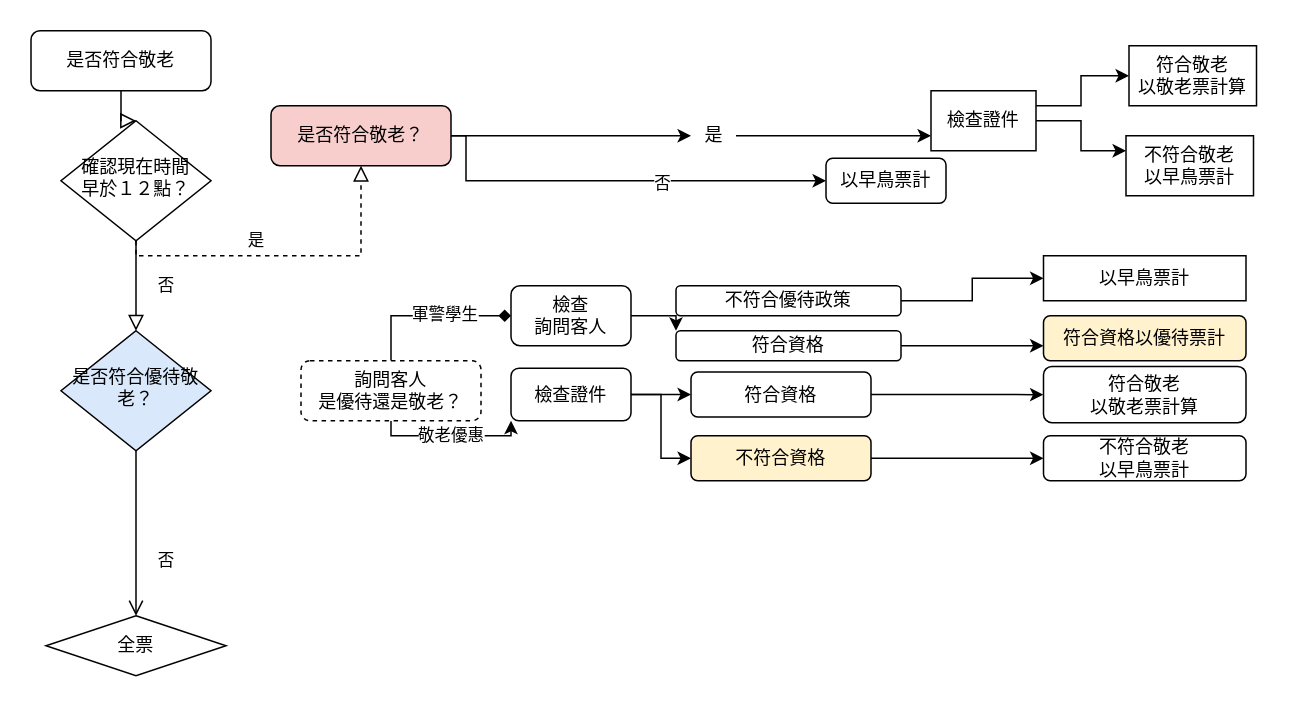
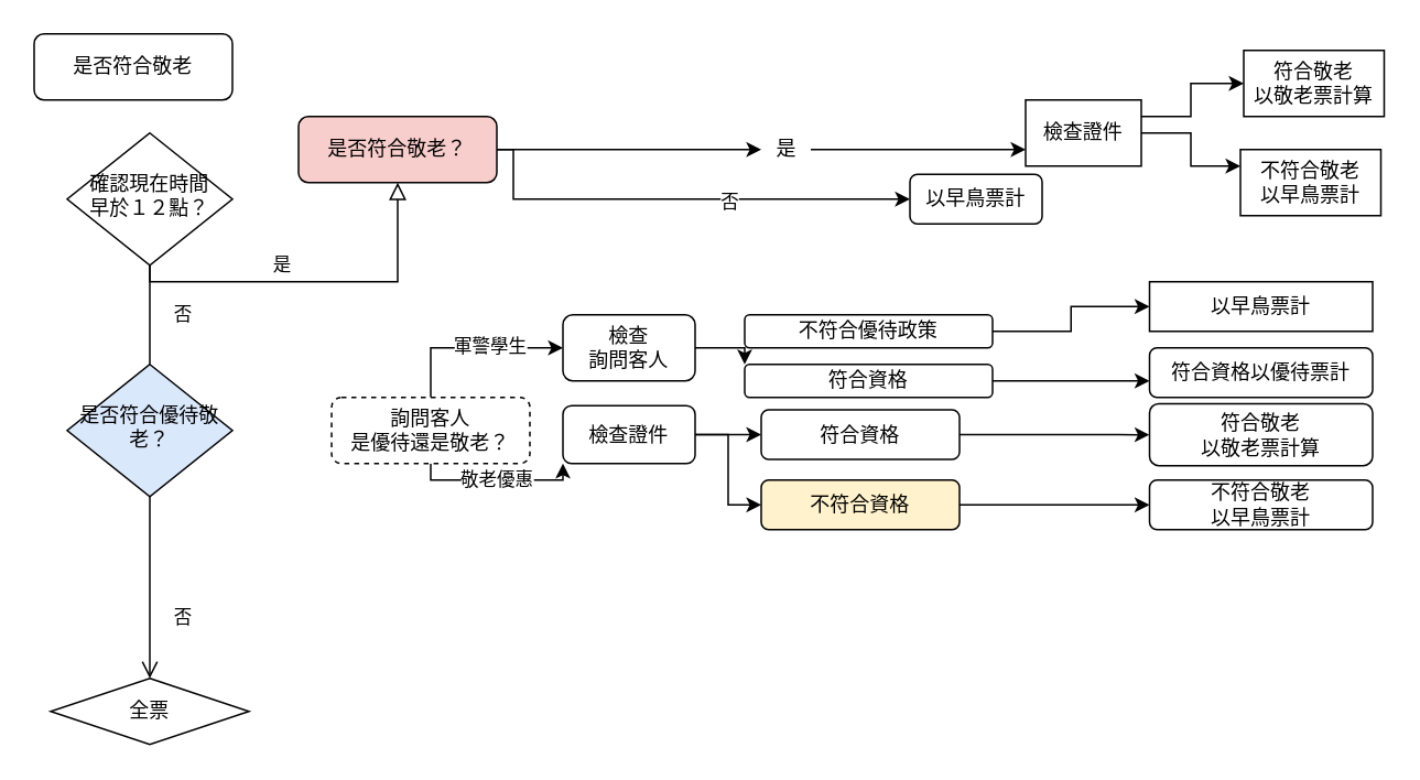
  <mxCell id="0" />
  <mxCell id="1" parent="0" />
- <mxCell id="2" value="" style="rounded=0;html=1;jettySize=auto;orthogonalLoop=1;fontSize=11;endArrow=block;endFill=0;endSize=8;strokeWidth=1;shadow=0;labelBackgroundColor=none;edgeStyle=orthogonalEdgeStyle;" parent="1" source="3" target="6" edge="1"><mxGeometry relative="1" as="geometry" /></mxCell>
  <mxCell id="3" value="是否符合敬老" style="rounded=1;whiteSpace=wrap;html=1;fontSize=12;glass=0;strokeWidth=1;shadow=0;" parent="1" vertex="1"><mxGeometry x="20" width="120" height="40" as="geometry" y="20" /></mxCell>
- <mxCell id="4" value="否" style="rounded=0;html=1;jettySize=auto;orthogonalLoop=1;fontSize=11;endArrow=block;endFill=0;endSize=8;strokeWidth=1;shadow=0;labelBackgroundColor=none;edgeStyle=orthogonalEdgeStyle;" parent="1" source="6" target="12" edge="1"><mxGeometry y="20" relative="1" as="geometry"><mxPoint as="offset" /></mxGeometry></mxCell>
- <mxCell id="5" value="是" style="edgeStyle=orthogonalEdgeStyle;rounded=0;html=1;jettySize=auto;orthogonalLoop=1;fontSize=11;endArrow=block;endFill=0;endSize=8;strokeWidth=1;shadow=0;labelBackgroundColor=none;dashed=1;" parent="1" source="6" target="10" edge="1"><mxGeometry x="-0.182" y="10" relative="1" as="geometry"><mxPoint as="offset" /><Array as="points"><mxPoint x="230" y="170" /><mxPoint x="400" y="170" /></Array></mxGeometry></mxCell>
+ <mxCell id="4" value="否" style="rounded=0;html=1;jettySize=auto;orthogonalLoop=1;fontSize=11;endArrow=none;endFill=0;endSize=8;strokeWidth=1;shadow=0;labelBackgroundColor=none;edgeStyle=orthogonalEdgeStyle;" parent="1" source="6" target="12" edge="1"><mxGeometry y="20" relative="1" as="geometry"><mxPoint as="offset" /></mxGeometry></mxCell>
+ <mxCell id="5" value="是" style="edgeStyle=orthogonalEdgeStyle;rounded=0;html=1;jettySize=auto;orthogonalLoop=1;fontSize=11;endArrow=block;endFill=0;endSize=8;strokeWidth=1;shadow=0;labelBackgroundColor=none;" parent="1" source="6" target="10" edge="1"><mxGeometry x="-0.182" y="10" relative="1" as="geometry"><mxPoint as="offset" /><Array as="points"><mxPoint x="230" y="170" /><mxPoint x="400" y="170" /></Array></mxGeometry></mxCell>
  <mxCell id="6" value="確認現在時間&lt;br&gt;早於１２點？" style="rhombus;whiteSpace=wrap;html=1;shadow=0;fontFamily=Helvetica;fontSize=12;align=center;strokeWidth=1;spacing=6;spacingTop=-4;" parent="1" vertex="1"><mxGeometry x="40" y="80" width="100" height="80" as="geometry" /></mxCell>
  <mxCell id="7" value="" style="edgeStyle=orthogonalEdgeStyle;rounded=0;orthogonalLoop=1;jettySize=auto;html=1;" edge="1" parent="1" source="29" target="21"><mxGeometry relative="1" as="geometry"><Array as="points"><mxPoint x="480" y="100" /><mxPoint x="480" y="100" /></Array></mxGeometry></mxCell>
  <mxCell id="8" value="" style="edgeStyle=orthogonalEdgeStyle;rounded=0;orthogonalLoop=1;jettySize=auto;html=1;" edge="1" parent="1" target="24"><mxGeometry relative="1" as="geometry"><mxPoint x="300" y="90" as="sourcePoint" /><Array as="points"><mxPoint x="310" y="90" /><mxPoint x="310" y="120" /></Array></mxGeometry></mxCell>
  <mxCell id="9" value="否" style="edgeLabel;html=1;align=center;verticalAlign=middle;resizable=0;points=[];" vertex="1" connectable="0" parent="8"><mxGeometry x="0.214" y="-1" relative="1" as="geometry"><mxPoint as="offset" /></mxGeometry></mxCell>
  <mxCell id="10" value="是否符合敬老？" style="rounded=1;whiteSpace=wrap;html=1;fontSize=12;glass=0;strokeWidth=1;shadow=0;fillColor=#f8cecc;" parent="1" vertex="1"><mxGeometry x="180" y="70" width="120" height="40" as="geometry" /></mxCell>
  <mxCell id="11" value="否" style="rounded=0;html=1;jettySize=auto;orthogonalLoop=1;fontSize=11;endArrow=open;endFill=0;endSize=8;strokeWidth=1;shadow=0;labelBackgroundColor=none;edgeStyle=orthogonalEdgeStyle;" parent="1" source="12" target="13" edge="1"><mxGeometry x="0.333" y="20" relative="1" as="geometry"><mxPoint as="offset" /></mxGeometry></mxCell>
  <mxCell id="12" value="是否符合優待敬老？" style="rhombus;whiteSpace=wrap;html=1;shadow=0;fontFamily=Helvetica;fontSize=12;align=center;strokeWidth=1;spacing=6;spacingTop=-4;fillColor=#dae8fc;" parent="1" vertex="1"><mxGeometry x="40" y="220" width="100" height="80" as="geometry" /></mxCell>
  <mxCell id="13" value="全票" style="rhombus;whiteSpace=wrap;html=1;fontSize=12;glass=0;strokeWidth=1;shadow=0;" parent="1" vertex="1"><mxGeometry x="30" y="410" width="120" height="40" as="geometry" /></mxCell>
- <mxCell id="14" value="" style="edgeStyle=orthogonalEdgeStyle;rounded=0;orthogonalLoop=1;jettySize=auto;html=1;endArrow=diamond;" edge="1" parent="1" source="18" target="26"><mxGeometry relative="1" as="geometry"><Array as="points"><mxPoint x="390" y="210" /></Array></mxGeometry></mxCell>
+ <mxCell id="14" value="" style="edgeStyle=orthogonalEdgeStyle;rounded=0;orthogonalLoop=1;jettySize=auto;html=1;" edge="1" parent="1" source="18" target="26"><mxGeometry relative="1" as="geometry"><Array as="points"><mxPoint x="390" y="210" /></Array></mxGeometry></mxCell>
  <mxCell id="15" value="軍警學生" style="edgeLabel;html=1;align=center;verticalAlign=middle;resizable=0;points=[];" vertex="1" connectable="0" parent="14"><mxGeometry x="0.188" y="2" relative="1" as="geometry"><mxPoint as="offset" /></mxGeometry></mxCell>
  <mxCell id="16" value="" style="edgeStyle=orthogonalEdgeStyle;rounded=0;orthogonalLoop=1;jettySize=auto;html=1;" edge="1" parent="1" source="18" target="37"><mxGeometry relative="1" as="geometry"><mxPoint x="380" y="260" as="targetPoint" /><Array as="points"><mxPoint x="260" y="290" /><mxPoint x="340" y="290" /></Array></mxGeometry></mxCell>
  <mxCell id="17" value="敬老優惠" style="edgeLabel;html=1;align=center;verticalAlign=middle;resizable=0;points=[];" vertex="1" connectable="0" parent="16"><mxGeometry x="-0.02" y="1" relative="1" as="geometry"><mxPoint as="offset" /></mxGeometry></mxCell>
  <mxCell id="18" value="詢問客人&lt;br&gt;是優待還是敬老？" style="rounded=1;whiteSpace=wrap;html=1;fontSize=12;glass=0;strokeWidth=1;shadow=0;dashed=1;" parent="1" vertex="1"><mxGeometry x="200" y="240" width="120" height="40" as="geometry" /></mxCell>
  <mxCell id="19" value="" style="edgeStyle=orthogonalEdgeStyle;rounded=0;orthogonalLoop=1;jettySize=auto;html=1;" edge="1" parent="1" source="21" target="22"><mxGeometry relative="1" as="geometry"><Array as="points"><mxPoint x="720" y="70" /><mxPoint x="720" y="50" /></Array></mxGeometry></mxCell>
  <mxCell id="20" style="edgeStyle=orthogonalEdgeStyle;rounded=0;orthogonalLoop=1;jettySize=auto;html=1;entryX=0;entryY=0.25;entryDx=0;entryDy=0;" edge="1" parent="1" source="21" target="23"><mxGeometry relative="1" as="geometry" /></mxCell>
  <mxCell id="21" value="檢查證件" style="rounded=0;whiteSpace=wrap;html=1;" vertex="1" parent="1"><mxGeometry x="620" y="60" width="70" height="40" as="geometry" /></mxCell>
  <mxCell id="22" value="符合敬老&lt;br&gt;以敬老票計算" style="whiteSpace=wrap;html=1;rounded=0;" vertex="1" parent="1"><mxGeometry x="752" y="30" width="85" height="40" as="geometry" /></mxCell>
  <mxCell id="23" value="不符合敬老&lt;br&gt;以早鳥票計" style="whiteSpace=wrap;html=1;" vertex="1" parent="1"><mxGeometry x="750" y="90" width="85" height="40" as="geometry" /></mxCell>
  <mxCell id="24" value="以早鳥票計" style="whiteSpace=wrap;html=1;rounded=1;shadow=0;strokeWidth=1;glass=0;" vertex="1" parent="1"><mxGeometry x="550" y="105" width="80" height="30" as="geometry" /></mxCell>
  <mxCell id="25" value="" style="edgeStyle=orthogonalEdgeStyle;rounded=0;orthogonalLoop=1;jettySize=auto;html=1;" edge="1" parent="1" source="26" target="28"><mxGeometry relative="1" as="geometry"><Array as="points"><mxPoint x="450" y="210" /></Array></mxGeometry></mxCell>
  <mxCell id="26" value="檢查&lt;br&gt;詢問客人" style="whiteSpace=wrap;html=1;rounded=1;shadow=0;strokeWidth=1;glass=0;" vertex="1" parent="1"><mxGeometry x="340" y="190" width="80" height="40" as="geometry" /></mxCell>
  <mxCell id="27" value="" style="edgeStyle=orthogonalEdgeStyle;rounded=0;orthogonalLoop=1;jettySize=auto;html=1;" edge="1" parent="1" source="28" target="34"><mxGeometry relative="1" as="geometry"><mxPoint x="690" y="230" as="targetPoint" /><Array as="points"><mxPoint x="700" y="230" /></Array></mxGeometry></mxCell>
  <mxCell id="28" value="符合資格&lt;br&gt;" style="whiteSpace=wrap;html=1;rounded=1;shadow=0;strokeWidth=1;glass=0;" vertex="1" parent="1"><mxGeometry x="450" y="220" width="150" height="20" as="geometry" /></mxCell>
  <mxCell id="29" value="是" style="text;html=1;align=center;verticalAlign=middle;resizable=0;points=[];autosize=1;" vertex="1" parent="1"><mxGeometry x="460" y="80" width="30" height="20" as="geometry" /></mxCell>
  <mxCell id="30" value="" style="edgeStyle=orthogonalEdgeStyle;rounded=0;orthogonalLoop=1;jettySize=auto;html=1;" edge="1" parent="1" source="10" target="29"><mxGeometry relative="1" as="geometry"><mxPoint x="300" y="100" as="sourcePoint" /><mxPoint x="620" y="100" as="targetPoint" /><Array as="points" /></mxGeometry></mxCell>
  <mxCell id="31" value="" style="edgeStyle=orthogonalEdgeStyle;rounded=0;orthogonalLoop=1;jettySize=auto;html=1;" edge="1" parent="1" source="32" target="33"><mxGeometry relative="1" as="geometry" /></mxCell>
  <mxCell id="32" value="不符合優待政策" style="whiteSpace=wrap;html=1;rounded=1;" vertex="1" parent="1"><mxGeometry x="450" y="190" width="150" height="20" as="geometry" /></mxCell>
  <mxCell id="33" value="&lt;span&gt;以早鳥票計&lt;/span&gt;" style="whiteSpace=wrap;html=1;rounded=0;" vertex="1" parent="1"><mxGeometry x="695" y="170" width="135" height="30" as="geometry" /></mxCell>
- <mxCell id="34" value="&lt;span&gt;符合資格以優待票計&lt;/span&gt;" style="rounded=1;whiteSpace=wrap;html=1;fillColor=#fff2cc;" vertex="1" parent="1"><mxGeometry x="695" y="210" width="135" height="30" as="geometry" /></mxCell>
+ <mxCell id="34" value="&lt;span&gt;符合資格以優待票計&lt;/span&gt;" style="rounded=1;whiteSpace=wrap;html=1;" vertex="1" parent="1"><mxGeometry x="695" y="210" width="135" height="30" as="geometry" /></mxCell>
  <mxCell id="35" value="" style="edgeStyle=orthogonalEdgeStyle;rounded=0;orthogonalLoop=1;jettySize=auto;html=1;entryX=0;entryY=0.5;entryDx=0;entryDy=0;" edge="1" parent="1" source="37" target="41"><mxGeometry relative="1" as="geometry" /></mxCell>
  <mxCell id="36" style="edgeStyle=orthogonalEdgeStyle;rounded=0;orthogonalLoop=1;jettySize=auto;html=1;" edge="1" parent="1" source="37" target="39"><mxGeometry relative="1" as="geometry" /></mxCell>
  <mxCell id="37" value="檢查證件" style="rounded=1;whiteSpace=wrap;html=1;" vertex="1" parent="1"><mxGeometry x="340" y="245" width="80" height="35" as="geometry" /></mxCell>
  <mxCell id="38" style="edgeStyle=orthogonalEdgeStyle;rounded=0;orthogonalLoop=1;jettySize=auto;html=1;" edge="1" parent="1" source="39" target="42"><mxGeometry relative="1" as="geometry"><mxPoint x="690" y="262.5" as="targetPoint" /></mxGeometry></mxCell>
  <mxCell id="39" value="符合資格" style="rounded=1;whiteSpace=wrap;html=1;" vertex="1" parent="1"><mxGeometry x="460" y="247.5" width="120" height="30" as="geometry" /></mxCell>
  <mxCell id="40" style="edgeStyle=orthogonalEdgeStyle;rounded=0;orthogonalLoop=1;jettySize=auto;html=1;" edge="1" parent="1" source="41" target="43"><mxGeometry relative="1" as="geometry"><mxPoint x="700" y="305" as="targetPoint" /></mxGeometry></mxCell>
  <mxCell id="41" value="不符合資格" style="rounded=1;whiteSpace=wrap;html=1;fillColor=#fff2cc;" vertex="1" parent="1"><mxGeometry x="460" y="290" width="120" height="30" as="geometry" /></mxCell>
  <mxCell id="42" value="&lt;span&gt;符合敬老&lt;/span&gt;&lt;br&gt;&lt;span&gt;以敬老票計算&lt;/span&gt;" style="rounded=1;whiteSpace=wrap;html=1;" vertex="1" parent="1"><mxGeometry x="695" y="243.75" width="135" height="37.5" as="geometry" /></mxCell>
  <mxCell id="43" value="&lt;span&gt;不符合敬老&lt;/span&gt;&lt;br&gt;&lt;span&gt;以早鳥票計&lt;/span&gt;" style="rounded=1;whiteSpace=wrap;html=1;" vertex="1" parent="1"><mxGeometry x="695" y="290" width="135" height="30" as="geometry" /></mxCell>
